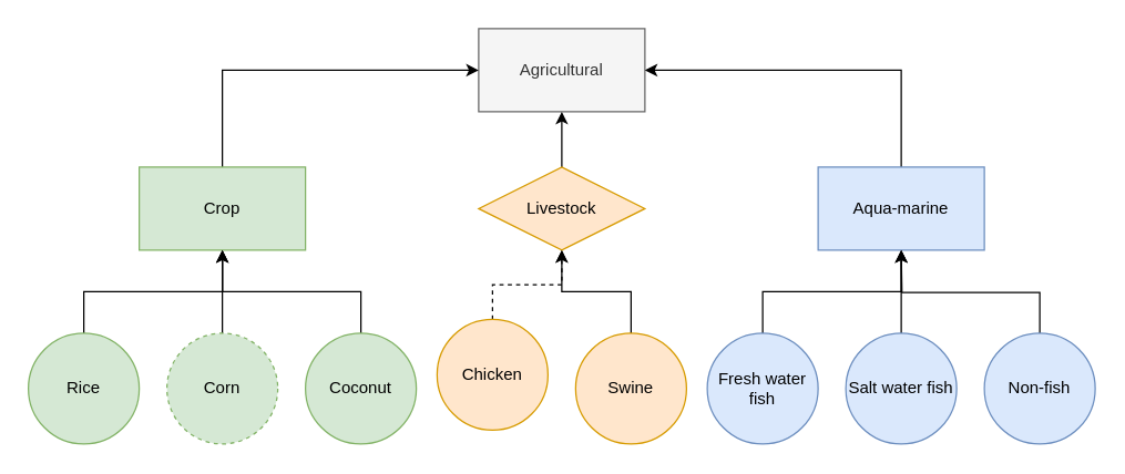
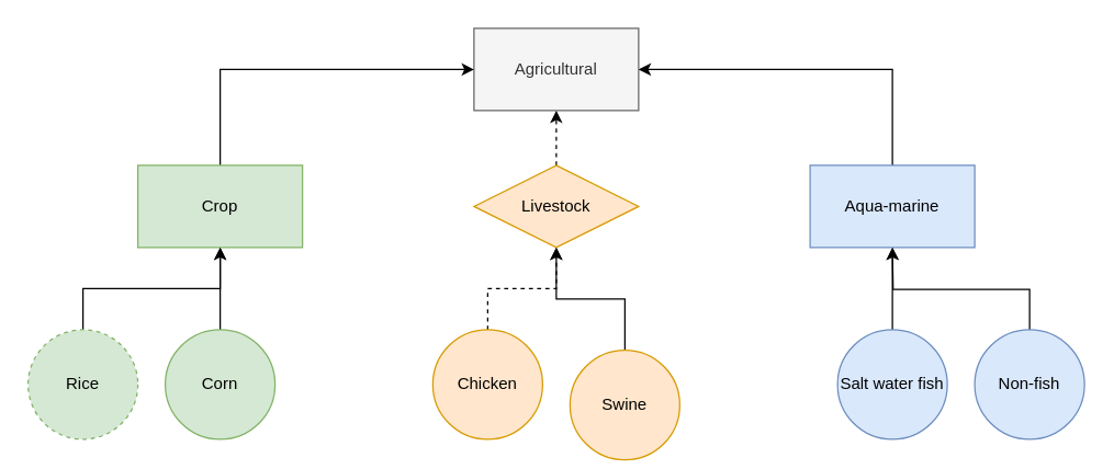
  <mxCell id="0" />
  <mxCell id="1" parent="0" />
  <mxCell id="2" value="Agricultural" style="rounded=0;whiteSpace=wrap;html=1;fillColor=#f5f5f5;fontColor=#333333;strokeColor=#666666;" parent="1" vertex="1"><mxGeometry x="345" y="20" width="120" height="60" as="geometry" /></mxCell>
  <mxCell id="3" style="edgeStyle=orthogonalEdgeStyle;rounded=0;orthogonalLoop=1;jettySize=auto;html=1;exitX=0.5;exitY=0;exitDx=0;exitDy=0;entryX=1;entryY=0.5;entryDx=0;entryDy=0;" edge="1" parent="1" source="4" target="2"><mxGeometry relative="1" as="geometry" /></mxCell>
  <mxCell id="4" value="Aqua-marine" style="rounded=0;whiteSpace=wrap;html=1;fillColor=#dae8fc;strokeColor=#6c8ebf;" parent="1" vertex="1"><mxGeometry x="590" y="120" width="120" height="60" as="geometry" /></mxCell>
- <mxCell id="5" value="" style="edgeStyle=orthogonalEdgeStyle;rounded=0;orthogonalLoop=1;jettySize=auto;html=1;" edge="1" parent="1" source="6" target="2"><mxGeometry relative="1" as="geometry" /></mxCell>
+ <mxCell id="5" value="" style="edgeStyle=orthogonalEdgeStyle;rounded=0;orthogonalLoop=1;jettySize=auto;html=1;dashed=1;" edge="1" parent="1" source="6" target="2"><mxGeometry relative="1" as="geometry" /></mxCell>
  <mxCell id="6" value="Livestock" style="rhombus;whiteSpace=wrap;html=1;fillColor=#ffe6cc;strokeColor=#d79b00;" parent="1" vertex="1"><mxGeometry x="345" y="120" width="120" height="60" as="geometry" /></mxCell>
  <mxCell id="7" style="edgeStyle=orthogonalEdgeStyle;rounded=0;orthogonalLoop=1;jettySize=auto;html=1;exitX=0.5;exitY=0;exitDx=0;exitDy=0;entryX=0;entryY=0.5;entryDx=0;entryDy=0;" edge="1" parent="1" source="8" target="2"><mxGeometry relative="1" as="geometry" /></mxCell>
  <mxCell id="8" value="Crop" style="rounded=0;whiteSpace=wrap;html=1;fillColor=#d5e8d4;strokeColor=#82b366;" parent="1" vertex="1"><mxGeometry x="100" y="120" width="120" height="60" as="geometry" /></mxCell>
  <mxCell id="9" style="edgeStyle=orthogonalEdgeStyle;rounded=0;orthogonalLoop=1;jettySize=auto;html=1;exitX=0.5;exitY=0;exitDx=0;exitDy=0;entryX=0.5;entryY=1;entryDx=0;entryDy=0;" edge="1" parent="1" source="10" target="8"><mxGeometry relative="1" as="geometry" /></mxCell>
- <mxCell id="10" value="Rice" style="ellipse;whiteSpace=wrap;html=1;aspect=fixed;fillColor=#d5e8d4;strokeColor=#82b366;" parent="1" vertex="1"><mxGeometry x="20" y="240" width="80" height="80" as="geometry" /></mxCell>
+ <mxCell id="10" value="Rice" style="ellipse;whiteSpace=wrap;html=1;aspect=fixed;fillColor=#d5e8d4;strokeColor=#82b366;dashed=1;" parent="1" vertex="1"><mxGeometry x="20" y="240" width="80" height="80" as="geometry" /></mxCell>
  <mxCell id="11" style="edgeStyle=orthogonalEdgeStyle;rounded=0;orthogonalLoop=1;jettySize=auto;html=1;exitX=0.5;exitY=0;exitDx=0;exitDy=0;entryX=0.5;entryY=1;entryDx=0;entryDy=0;" edge="1" parent="1" source="12" target="8"><mxGeometry relative="1" as="geometry" /></mxCell>
- <mxCell id="12" value="Corn" style="ellipse;whiteSpace=wrap;html=1;aspect=fixed;fillColor=#d5e8d4;strokeColor=#82b366;dashed=1;" parent="1" vertex="1"><mxGeometry x="120" y="240" width="80" height="80" as="geometry" /></mxCell>
- <mxCell id="13" style="edgeStyle=orthogonalEdgeStyle;rounded=0;orthogonalLoop=1;jettySize=auto;html=1;exitX=0.5;exitY=0;exitDx=0;exitDy=0;entryX=0.5;entryY=1;entryDx=0;entryDy=0;" edge="1" parent="1" source="14" target="8"><mxGeometry relative="1" as="geometry" /></mxCell>
- <mxCell id="14" value="Coconut" style="ellipse;whiteSpace=wrap;html=1;aspect=fixed;fillColor=#d5e8d4;strokeColor=#82b366;" parent="1" vertex="1"><mxGeometry x="220" y="240" width="80" height="80" as="geometry" /></mxCell>
+ <mxCell id="12" value="Corn" style="ellipse;whiteSpace=wrap;html=1;aspect=fixed;fillColor=#d5e8d4;strokeColor=#82b366;" parent="1" vertex="1"><mxGeometry x="120" y="240" width="80" height="80" as="geometry" /></mxCell>
  <mxCell id="15" style="edgeStyle=orthogonalEdgeStyle;rounded=0;orthogonalLoop=1;jettySize=auto;html=1;exitX=0.5;exitY=0;exitDx=0;exitDy=0;entryX=0.5;entryY=1;entryDx=0;entryDy=0;dashed=1;" edge="1" parent="1" source="16" target="6"><mxGeometry relative="1" as="geometry" /></mxCell>
- <mxCell id="16" value="Chicken" style="ellipse;whiteSpace=wrap;html=1;aspect=fixed;fillColor=#ffe6cc;strokeColor=#d79b00;" parent="1" vertex="1"><mxGeometry x="315" y="230" width="80" height="80" as="geometry" /></mxCell>
+ <mxCell id="16" value="Chicken" style="ellipse;whiteSpace=wrap;html=1;aspect=fixed;fillColor=#ffe6cc;strokeColor=#d79b00;" parent="1" vertex="1"><mxGeometry x="315" y="240" width="80" height="80" as="geometry" /></mxCell>
  <mxCell id="17" style="edgeStyle=orthogonalEdgeStyle;rounded=0;orthogonalLoop=1;jettySize=auto;html=1;exitX=0.5;exitY=0;exitDx=0;exitDy=0;" edge="1" parent="1" source="18" target="6"><mxGeometry relative="1" as="geometry" /></mxCell>
- <mxCell id="18" value="Swine" style="ellipse;whiteSpace=wrap;html=1;aspect=fixed;fillColor=#ffe6cc;strokeColor=#d79b00;" parent="1" vertex="1"><mxGeometry x="415" y="240" width="80" height="80" as="geometry" /></mxCell>
- <mxCell id="19" style="edgeStyle=orthogonalEdgeStyle;rounded=0;orthogonalLoop=1;jettySize=auto;html=1;exitX=0.5;exitY=0;exitDx=0;exitDy=0;entryX=0.5;entryY=1;entryDx=0;entryDy=0;" edge="1" parent="1" source="20" target="4"><mxGeometry relative="1" as="geometry" /></mxCell>
- <mxCell id="20" value="Fresh water fish" style="ellipse;whiteSpace=wrap;html=1;aspect=fixed;fillColor=#dae8fc;strokeColor=#6c8ebf;" parent="1" vertex="1"><mxGeometry x="510" y="240" width="80" height="80" as="geometry" /></mxCell>
+ <mxCell id="18" value="Swine" style="ellipse;whiteSpace=wrap;html=1;aspect=fixed;fillColor=#ffe6cc;strokeColor=#d79b00;" parent="1" vertex="1"><mxGeometry x="415" y="255" width="80" height="80" as="geometry" /></mxCell>
  <mxCell id="21" style="edgeStyle=orthogonalEdgeStyle;rounded=0;orthogonalLoop=1;jettySize=auto;html=1;exitX=0.5;exitY=0;exitDx=0;exitDy=0;" edge="1" parent="1" source="22"><mxGeometry relative="1" as="geometry"><mxPoint x="650" y="180" as="targetPoint" /></mxGeometry></mxCell>
  <mxCell id="22" value="Salt water fish" style="ellipse;whiteSpace=wrap;html=1;aspect=fixed;fillColor=#dae8fc;strokeColor=#6c8ebf;" parent="1" vertex="1"><mxGeometry x="610" y="240" width="80" height="80" as="geometry" /></mxCell>
  <mxCell id="23" style="edgeStyle=orthogonalEdgeStyle;rounded=0;orthogonalLoop=1;jettySize=auto;html=1;exitX=0.5;exitY=0;exitDx=0;exitDy=0;" edge="1" parent="1" source="24"><mxGeometry relative="1" as="geometry"><mxPoint x="650" y="180" as="targetPoint" /></mxGeometry></mxCell>
  <mxCell id="24" value="Non-fish" style="ellipse;whiteSpace=wrap;html=1;aspect=fixed;fillColor=#dae8fc;strokeColor=#6c8ebf;" parent="1" vertex="1"><mxGeometry x="710" y="240" width="80" height="80" as="geometry" /></mxCell>
